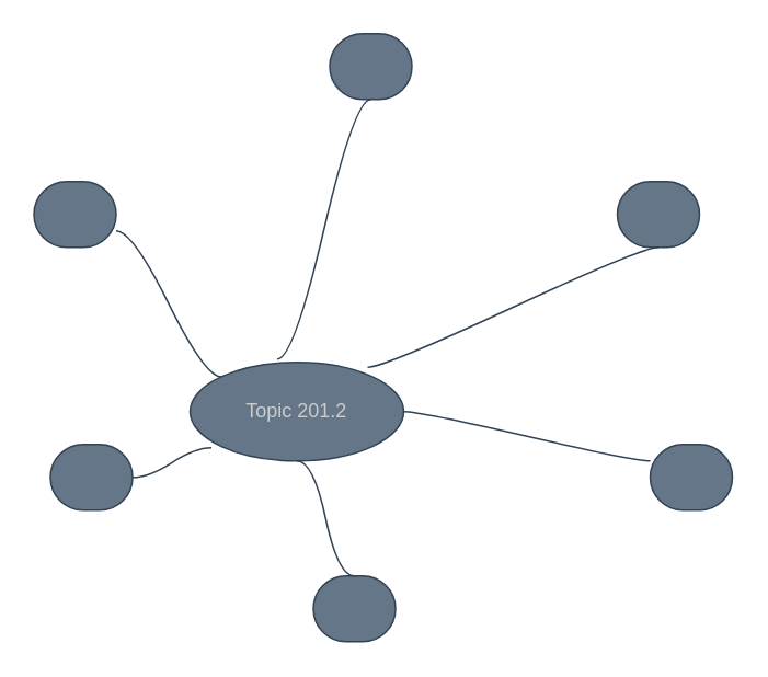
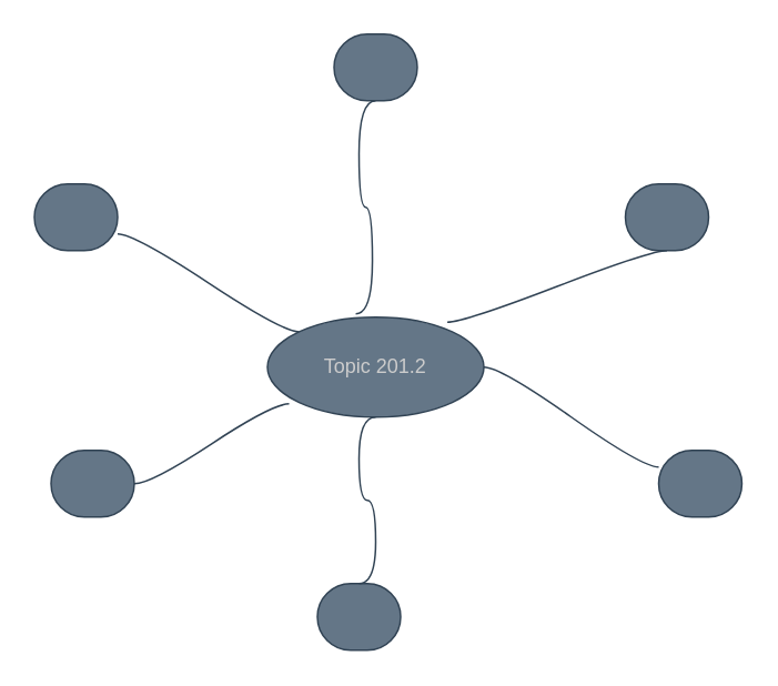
  <mxCell id="0" />
  <mxCell id="1" parent="0" />
- <mxCell id="2" value="Topic 201.2" style="ellipse;whiteSpace=wrap;html=1;align=center;treeFolding=1;treeMoving=1;newEdgeStyle={&quot;edgeStyle&quot;:&quot;entityRelationEdgeStyle&quot;,&quot;startArrow&quot;:&quot;none&quot;,&quot;endArrow&quot;:&quot;none&quot;,&quot;segment&quot;:10,&quot;curved&quot;:1};fillColor=#647687;fontColor=#CCCCCC;strokeColor=#314354;" parent="1" vertex="1"><mxGeometry x="115" y="220" width="130" height="60" as="geometry" /></mxCell>
+ <mxCell id="2" value="Topic 201.2" style="ellipse;whiteSpace=wrap;html=1;align=center;treeFolding=1;treeMoving=1;newEdgeStyle={&quot;edgeStyle&quot;:&quot;entityRelationEdgeStyle&quot;,&quot;startArrow&quot;:&quot;none&quot;,&quot;endArrow&quot;:&quot;none&quot;,&quot;segment&quot;:10,&quot;curved&quot;:1};fillColor=#647687;fontColor=#CCCCCC;strokeColor=#314354;" parent="1" vertex="1"><mxGeometry x="160" y="190" width="130" height="60" as="geometry" /></mxCell>
  <mxCell id="3" value="" style="whiteSpace=wrap;html=1;rounded=1;arcSize=50;align=center;verticalAlign=middle;strokeWidth=1;autosize=1;spacing=4;treeFolding=1;treeMoving=1;newEdgeStyle={&quot;edgeStyle&quot;:&quot;entityRelationEdgeStyle&quot;,&quot;startArrow&quot;:&quot;none&quot;,&quot;endArrow&quot;:&quot;none&quot;,&quot;segment&quot;:10,&quot;curved&quot;:1};fillColor=#647687;fontColor=#CCCCCC;strokeColor=#314354;" parent="1" vertex="1"><mxGeometry x="375" y="110" width="50" height="40" as="geometry" /></mxCell>
  <mxCell id="4" value="" style="whiteSpace=wrap;html=1;rounded=1;arcSize=50;align=center;verticalAlign=middle;strokeWidth=1;autosize=1;spacing=4;treeFolding=1;treeMoving=1;newEdgeStyle={&quot;edgeStyle&quot;:&quot;entityRelationEdgeStyle&quot;,&quot;startArrow&quot;:&quot;none&quot;,&quot;endArrow&quot;:&quot;none&quot;,&quot;segment&quot;:10,&quot;curved&quot;:1};fillColor=#647687;fontColor=#CCCCCC;strokeColor=#314354;" parent="1" vertex="1"><mxGeometry x="200" y="20" width="50" height="40" as="geometry" /></mxCell>
  <mxCell id="5" value="" style="whiteSpace=wrap;html=1;rounded=1;arcSize=50;align=center;verticalAlign=middle;strokeWidth=1;autosize=1;spacing=4;treeFolding=1;treeMoving=1;newEdgeStyle={&quot;edgeStyle&quot;:&quot;entityRelationEdgeStyle&quot;,&quot;startArrow&quot;:&quot;none&quot;,&quot;endArrow&quot;:&quot;none&quot;,&quot;segment&quot;:10,&quot;curved&quot;:1};fillColor=#647687;fontColor=#CCCCCC;strokeColor=#314354;" parent="1" vertex="1"><mxGeometry x="20" y="110" width="50" height="40" as="geometry" /></mxCell>
  <mxCell id="6" value="" style="whiteSpace=wrap;html=1;rounded=1;arcSize=50;align=center;verticalAlign=middle;strokeWidth=1;autosize=1;spacing=4;treeFolding=1;treeMoving=1;newEdgeStyle={&quot;edgeStyle&quot;:&quot;entityRelationEdgeStyle&quot;,&quot;startArrow&quot;:&quot;none&quot;,&quot;endArrow&quot;:&quot;none&quot;,&quot;segment&quot;:10,&quot;curved&quot;:1};fillColor=#647687;fontColor=#CCCCCC;strokeColor=#314354;" parent="1" vertex="1"><mxGeometry x="30" y="270" width="50" height="40" as="geometry" /></mxCell>
  <mxCell id="7" value="" style="whiteSpace=wrap;html=1;rounded=1;arcSize=50;align=center;verticalAlign=middle;strokeWidth=1;autosize=1;spacing=4;treeFolding=1;treeMoving=1;newEdgeStyle={&quot;edgeStyle&quot;:&quot;entityRelationEdgeStyle&quot;,&quot;startArrow&quot;:&quot;none&quot;,&quot;endArrow&quot;:&quot;none&quot;,&quot;segment&quot;:10,&quot;curved&quot;:1};fillColor=#647687;fontColor=#CCCCCC;strokeColor=#314354;" parent="1" vertex="1"><mxGeometry x="395" y="270" width="50" height="40" as="geometry" /></mxCell>
  <mxCell id="8" value="" style="whiteSpace=wrap;html=1;rounded=1;arcSize=50;align=center;verticalAlign=middle;strokeWidth=1;autosize=1;spacing=4;treeFolding=1;treeMoving=1;newEdgeStyle={&quot;edgeStyle&quot;:&quot;entityRelationEdgeStyle&quot;,&quot;startArrow&quot;:&quot;none&quot;,&quot;endArrow&quot;:&quot;none&quot;,&quot;segment&quot;:10,&quot;curved&quot;:1};fillColor=#647687;fontColor=#CCCCCC;strokeColor=#314354;" parent="1" vertex="1"><mxGeometry x="190" y="350" width="50" height="40" as="geometry" /></mxCell>
  <mxCell id="9" value="" style="edgeStyle=entityRelationEdgeStyle;startArrow=none;endArrow=none;segment=10;curved=1;exitX=0.408;exitY=-0.033;exitDx=0;exitDy=0;fillColor=#647687;strokeColor=#314354;shadow=0;fontColor=#CCCCCC;exitPerimeter=0;entryX=0.5;entryY=1;entryDx=0;entryDy=0;" parent="1" source="2" target="4" edge="1"><mxGeometry relative="1" as="geometry"><mxPoint x="385" y="80" as="sourcePoint" /><mxPoint x="227" y="85" as="targetPoint" /></mxGeometry></mxCell>
  <mxCell id="10" value="" style="edgeStyle=entityRelationEdgeStyle;startArrow=none;endArrow=none;segment=10;curved=1;exitX=0.831;exitY=0.05;exitDx=0;exitDy=0;entryX=0.5;entryY=1;entryDx=0;entryDy=0;fillColor=#647687;strokeColor=#314354;shadow=0;fontColor=#CCCCCC;exitPerimeter=0;" parent="1" source="2" target="3" edge="1"><mxGeometry relative="1" as="geometry"><mxPoint x="665" y="200" as="sourcePoint" /><mxPoint x="460" y="120" as="targetPoint" /></mxGeometry></mxCell>
  <mxCell id="11" value="" style="edgeStyle=entityRelationEdgeStyle;startArrow=none;endArrow=none;segment=10;curved=1;exitX=0;exitY=0;exitDx=0;exitDy=0;entryX=1;entryY=0.75;entryDx=0;entryDy=0;fillColor=#647687;strokeColor=#314354;shadow=0;fontColor=#CCCCCC;" parent="1" source="2" target="5" edge="1"><mxGeometry relative="1" as="geometry"><mxPoint x="270" y="245" as="sourcePoint" /><mxPoint x="65" y="165" as="targetPoint" /></mxGeometry></mxCell>
  <mxCell id="12" value="" style="edgeStyle=entityRelationEdgeStyle;startArrow=none;endArrow=none;segment=10;curved=1;exitX=0.1;exitY=0.867;exitDx=0;exitDy=0;entryX=1;entryY=0.5;entryDx=0;entryDy=0;fillColor=#647687;strokeColor=#314354;shadow=0;fontColor=#CCCCCC;exitPerimeter=0;" parent="1" source="2" target="6" edge="1"><mxGeometry relative="1" as="geometry"><mxPoint x="280" y="255" as="sourcePoint" /><mxPoint x="75" y="175" as="targetPoint" /></mxGeometry></mxCell>
  <mxCell id="13" value="" style="edgeStyle=entityRelationEdgeStyle;startArrow=none;endArrow=none;segment=10;curved=1;exitX=0.5;exitY=1;exitDx=0;exitDy=0;entryX=0.5;entryY=0;entryDx=0;entryDy=0;fillColor=#647687;strokeColor=#314354;shadow=0;fontColor=#CCCCCC;" parent="1" source="2" target="8" edge="1"><mxGeometry relative="1" as="geometry"><mxPoint x="290" y="265" as="sourcePoint" /><mxPoint x="85" y="185" as="targetPoint" /></mxGeometry></mxCell>
  <mxCell id="14" value="" style="edgeStyle=entityRelationEdgeStyle;startArrow=none;endArrow=none;segment=10;curved=1;exitX=0;exitY=0.25;exitDx=0;exitDy=0;fillColor=#647687;strokeColor=#314354;shadow=0;fontColor=#CCCCCC;" parent="1" source="7" target="2" edge="1"><mxGeometry relative="1" as="geometry"><mxPoint x="300" y="275" as="sourcePoint" /><mxPoint x="95" y="195" as="targetPoint" /></mxGeometry></mxCell>
